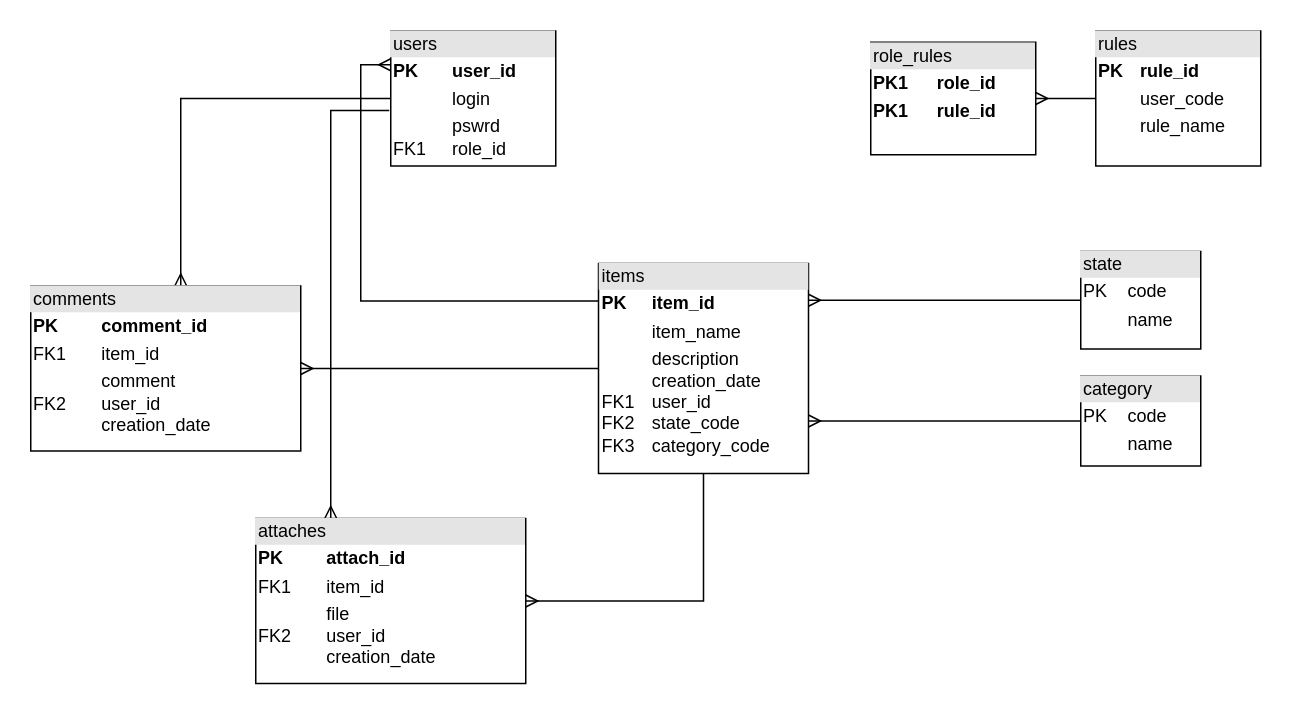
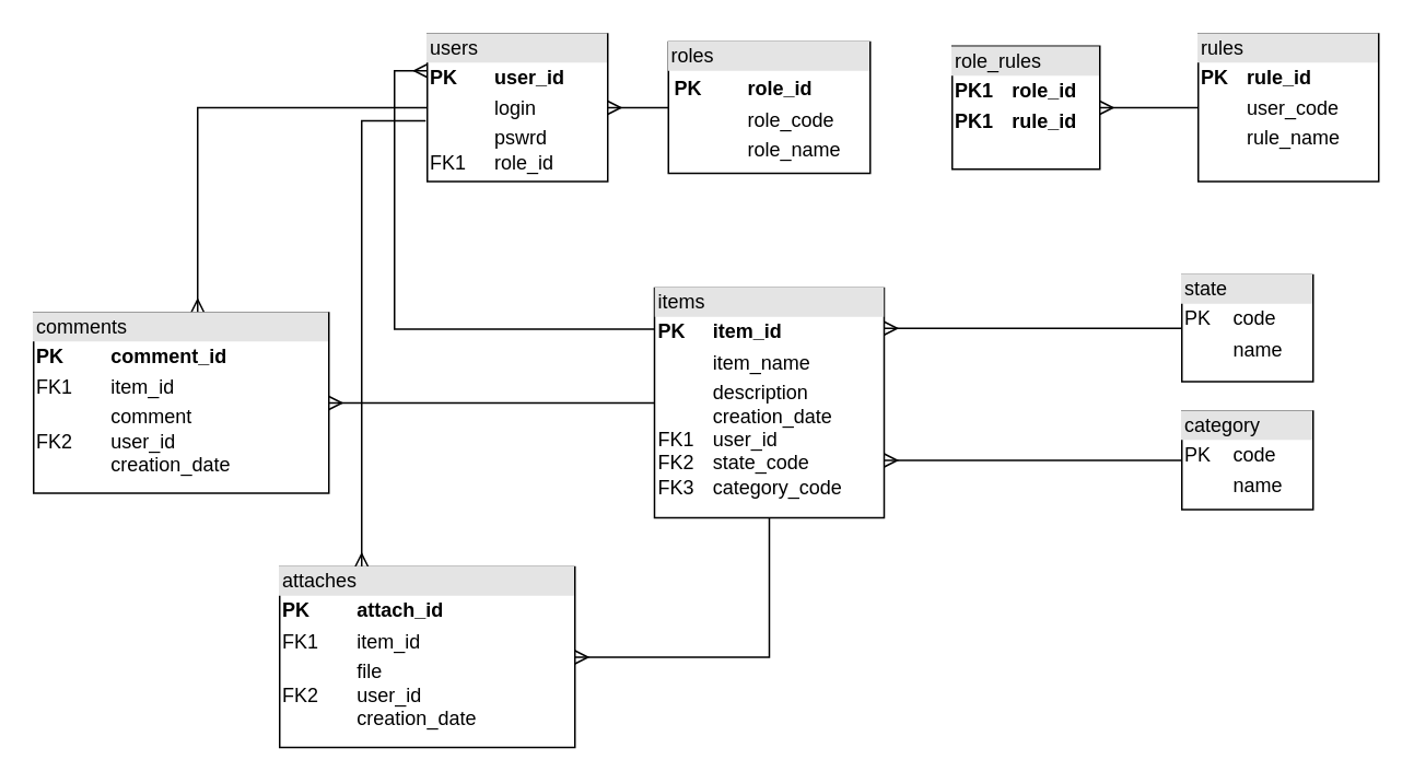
  <mxCell id="0" />
  <mxCell id="1" parent="0" />
+ <mxCell id="2" value="" style="edgeStyle=orthogonalEdgeStyle;rounded=0;orthogonalLoop=1;jettySize=auto;html=1;startArrow=ERmany;startFill=0;endArrow=none;endFill=0;noEdgeStyle=1;orthogonal=1;" parent="1" source="3" target="5" edge="1"><mxGeometry relative="1" as="geometry"><Array as="points"><mxPoint x="382" y="65" /><mxPoint x="458" y="65" /></Array></mxGeometry></mxCell>
  <mxCell id="3" value="&lt;div style=&quot;box-sizing: border-box ; width: 100% ; background: #e4e4e4 ; padding: 2px&quot;&gt;users&lt;/div&gt;&lt;table style=&quot;width: 100% ; font-size: 1em&quot; cellpadding=&quot;2&quot; cellspacing=&quot;0&quot;&gt;&lt;tbody&gt;&lt;tr&gt;&lt;td&gt;&lt;b&gt;PK&lt;/b&gt;&lt;/td&gt;&lt;td&gt;&lt;b&gt;user_id&lt;/b&gt;&lt;/td&gt;&lt;/tr&gt;&lt;tr&gt;&lt;td&gt;&lt;br&gt;&lt;/td&gt;&lt;td&gt;login&lt;/td&gt;&lt;/tr&gt;&lt;tr&gt;&lt;td&gt;&lt;br&gt;FK1&lt;/td&gt;&lt;td&gt;pswrd&lt;br&gt;role_id&lt;br&gt;&lt;/td&gt;&lt;/tr&gt;&lt;/tbody&gt;&lt;/table&gt;" style="verticalAlign=top;align=left;overflow=fill;html=1;" parent="1" vertex="1"><mxGeometry x="260" y="20" width="110" height="90" as="geometry" /></mxCell>
  <mxCell id="4" value="&lt;div style=&quot;box-sizing: border-box ; width: 100% ; background: #e4e4e4 ; padding: 2px&quot;&gt;rules&lt;/div&gt;&lt;table style=&quot;width: 100% ; font-size: 1em&quot; cellpadding=&quot;2&quot; cellspacing=&quot;0&quot;&gt;&lt;tbody&gt;&lt;tr&gt;&lt;td&gt;&lt;b&gt;PK&lt;/b&gt;&lt;/td&gt;&lt;td&gt;&lt;b&gt;rule_id&lt;/b&gt;&lt;/td&gt;&lt;/tr&gt;&lt;tr&gt;&lt;td&gt;&lt;br&gt;&lt;/td&gt;&lt;td&gt;user_code&lt;/td&gt;&lt;/tr&gt;&lt;tr&gt;&lt;td&gt;&lt;/td&gt;&lt;td&gt;rule_name&lt;/td&gt;&lt;/tr&gt;&lt;/tbody&gt;&lt;/table&gt;" style="verticalAlign=top;align=left;overflow=fill;html=1;" parent="1" vertex="1"><mxGeometry x="730" y="20" width="110" height="90" as="geometry" /></mxCell>
+ <mxCell id="5" value="&lt;div style=&quot;box-sizing: border-box ; width: 100% ; background: #e4e4e4 ; padding: 2px&quot;&gt;roles&lt;/div&gt;&lt;table style=&quot;width: 100% ; font-size: 1em&quot; cellpadding=&quot;2&quot; cellspacing=&quot;0&quot;&gt;&lt;tbody&gt;&lt;tr&gt;&lt;td&gt;&lt;table cellpadding=&quot;2&quot; cellspacing=&quot;0&quot; style=&quot;font-size: 1em ; width: 176px&quot;&gt;&lt;tbody&gt;&lt;tr&gt;&lt;td&gt;&lt;b&gt;PK&lt;/b&gt;&lt;/td&gt;&lt;td&gt;&lt;b&gt;role_id&lt;/b&gt;&lt;/td&gt;&lt;/tr&gt;&lt;tr&gt;&lt;td&gt;&lt;br&gt;&lt;/td&gt;&lt;td&gt;role_code&lt;/td&gt;&lt;/tr&gt;&lt;tr&gt;&lt;td&gt;&lt;/td&gt;&lt;td&gt;role_name&lt;/td&gt;&lt;/tr&gt;&lt;/tbody&gt;&lt;/table&gt;&lt;/td&gt;&lt;td&gt;&lt;/td&gt;&lt;/tr&gt;&lt;/tbody&gt;&lt;/table&gt;" style="verticalAlign=top;align=left;overflow=fill;html=1;" parent="1" vertex="1"><mxGeometry x="407" y="25" width="123" height="80" as="geometry" /></mxCell>
  <mxCell id="6" value="" style="edgeStyle=orthogonalEdgeStyle;rounded=0;orthogonalLoop=1;jettySize=auto;html=1;startArrow=ERmany;startFill=0;endArrow=none;endFill=0;" parent="1" source="7" target="4" edge="1"><mxGeometry relative="1" as="geometry" /></mxCell>
- <mxCell id="7" value="&lt;div style=&quot;box-sizing: border-box ; width: 100% ; background: #e4e4e4 ; padding: 2px&quot;&gt;role_rules&lt;/div&gt;&lt;table style=&quot;width: 100% ; font-size: 1em&quot; cellpadding=&quot;2&quot; cellspacing=&quot;0&quot;&gt;&lt;tbody&gt;&lt;tr&gt;&lt;td&gt;&lt;b&gt;PK1&lt;/b&gt;&lt;/td&gt;&lt;td&gt;&lt;b&gt;role_id&lt;/b&gt;&lt;/td&gt;&lt;/tr&gt;&lt;tr&gt;&lt;td&gt;&lt;b&gt;PK1&lt;/b&gt;&lt;/td&gt;&lt;td&gt;&lt;b&gt;rule_id&lt;/b&gt;&lt;/td&gt;&lt;/tr&gt;&lt;tr&gt;&lt;td&gt;&lt;/td&gt;&lt;td&gt;&lt;br&gt;&lt;/td&gt;&lt;/tr&gt;&lt;/tbody&gt;&lt;/table&gt;" style="verticalAlign=top;align=left;overflow=fill;html=1;" parent="1" vertex="1"><mxGeometry x="580" y="27.5" width="110" height="75" as="geometry" /></mxCell>
+ <mxCell id="7" value="&lt;div style=&quot;box-sizing: border-box ; width: 100% ; background: #e4e4e4 ; padding: 2px&quot;&gt;role_rules&lt;/div&gt;&lt;table style=&quot;width: 100% ; font-size: 1em&quot; cellpadding=&quot;2&quot; cellspacing=&quot;0&quot;&gt;&lt;tbody&gt;&lt;tr&gt;&lt;td&gt;&lt;b&gt;PK1&lt;/b&gt;&lt;/td&gt;&lt;td&gt;&lt;b&gt;role_id&lt;/b&gt;&lt;/td&gt;&lt;/tr&gt;&lt;tr&gt;&lt;td&gt;&lt;b&gt;PK1&lt;/b&gt;&lt;/td&gt;&lt;td&gt;&lt;b&gt;rule_id&lt;/b&gt;&lt;/td&gt;&lt;/tr&gt;&lt;tr&gt;&lt;td&gt;&lt;/td&gt;&lt;td&gt;&lt;br&gt;&lt;/td&gt;&lt;/tr&gt;&lt;/tbody&gt;&lt;/table&gt;" style="verticalAlign=top;align=left;overflow=fill;html=1;" parent="1" vertex="1"><mxGeometry x="580" y="27.5" width="90" height="75" as="geometry" /></mxCell>
  <mxCell id="8" style="edgeStyle=orthogonalEdgeStyle;rounded=0;orthogonalLoop=1;jettySize=auto;html=1;entryX=0;entryY=0.25;entryDx=0;entryDy=0;endArrow=ERmany;endFill=0;" edge="1" parent="1" source="9" target="3"><mxGeometry relative="1" as="geometry"><Array as="points"><mxPoint x="240" y="200" /><mxPoint x="240" y="43" /></Array></mxGeometry></mxCell>
  <mxCell id="9" value="&lt;div style=&quot;box-sizing: border-box ; width: 100% ; background: #e4e4e4 ; padding: 2px&quot;&gt;items&lt;/div&gt;&lt;table style=&quot;width: 100% ; font-size: 1em&quot; cellpadding=&quot;2&quot; cellspacing=&quot;0&quot;&gt;&lt;tbody&gt;&lt;tr&gt;&lt;td&gt;&lt;b&gt;PK&lt;/b&gt;&lt;/td&gt;&lt;td&gt;&lt;b&gt;item_id&lt;/b&gt;&lt;/td&gt;&lt;/tr&gt;&lt;tr&gt;&lt;td&gt;&lt;br&gt;&lt;/td&gt;&lt;td&gt;item_name&lt;/td&gt;&lt;/tr&gt;&lt;tr&gt;&lt;td&gt;&lt;br&gt;&lt;br&gt;FK1&lt;br&gt;FK2&lt;br&gt;FK3&lt;br&gt;&lt;/td&gt;&lt;td&gt;description&lt;br&gt;creation_date&lt;br&gt;user_id&lt;br&gt;state_code&lt;br&gt;category_code&lt;br&gt;&lt;/td&gt;&lt;/tr&gt;&lt;/tbody&gt;&lt;/table&gt;" style="verticalAlign=top;align=left;overflow=fill;html=1;" vertex="1" parent="1"><mxGeometry x="398.5" y="175" width="140" height="140" as="geometry" /></mxCell>
  <mxCell id="10" value="" style="edgeStyle=orthogonalEdgeStyle;rounded=0;orthogonalLoop=1;jettySize=auto;html=1;endArrow=none;endFill=0;startArrow=ERmany;startFill=0;" edge="1" parent="1" source="12" target="9"><mxGeometry relative="1" as="geometry" /></mxCell>
  <mxCell id="11" style="edgeStyle=orthogonalEdgeStyle;rounded=0;orthogonalLoop=1;jettySize=auto;html=1;endArrow=none;endFill=0;startArrow=ERmany;startFill=0;" edge="1" parent="1" source="12" target="3"><mxGeometry relative="1" as="geometry"><Array as="points"><mxPoint x="120" y="65" /></Array></mxGeometry></mxCell>
  <mxCell id="12" value="&lt;div style=&quot;box-sizing: border-box ; width: 100% ; background: #e4e4e4 ; padding: 2px&quot;&gt;comments&lt;/div&gt;&lt;table style=&quot;width: 100% ; font-size: 1em&quot; cellpadding=&quot;2&quot; cellspacing=&quot;0&quot;&gt;&lt;tbody&gt;&lt;tr&gt;&lt;td&gt;&lt;b&gt;PK&lt;/b&gt;&lt;/td&gt;&lt;td&gt;&lt;b&gt;comment_id&lt;/b&gt;&lt;/td&gt;&lt;/tr&gt;&lt;tr&gt;&lt;td&gt;FK1&lt;br&gt;&lt;/td&gt;&lt;td&gt;item_id&lt;/td&gt;&lt;/tr&gt;&lt;tr&gt;&lt;td&gt;FK2&lt;/td&gt;&lt;td&gt;comment&lt;br&gt;user_id&lt;br&gt;creation_date&lt;br&gt;&lt;/td&gt;&lt;/tr&gt;&lt;/tbody&gt;&lt;/table&gt;" style="verticalAlign=top;align=left;overflow=fill;html=1;" vertex="1" parent="1"><mxGeometry x="20" y="190" width="180" height="110" as="geometry" /></mxCell>
  <mxCell id="13" style="edgeStyle=orthogonalEdgeStyle;rounded=0;orthogonalLoop=1;jettySize=auto;html=1;entryX=-0.009;entryY=0.589;entryDx=0;entryDy=0;entryPerimeter=0;startArrow=ERmany;startFill=0;endArrow=none;endFill=0;" edge="1" parent="1" source="15" target="3"><mxGeometry relative="1" as="geometry"><Array as="points"><mxPoint x="220" y="73" /></Array></mxGeometry></mxCell>
  <mxCell id="14" style="edgeStyle=orthogonalEdgeStyle;rounded=0;orthogonalLoop=1;jettySize=auto;html=1;startArrow=ERmany;startFill=0;endArrow=none;endFill=0;" edge="1" parent="1" source="15" target="9"><mxGeometry relative="1" as="geometry" /></mxCell>
  <mxCell id="15" value="&lt;div style=&quot;box-sizing: border-box ; width: 100% ; background: #e4e4e4 ; padding: 2px&quot;&gt;attaches&lt;/div&gt;&lt;table style=&quot;width: 100% ; font-size: 1em&quot; cellpadding=&quot;2&quot; cellspacing=&quot;0&quot;&gt;&lt;tbody&gt;&lt;tr&gt;&lt;td&gt;&lt;b&gt;PK&lt;/b&gt;&lt;/td&gt;&lt;td&gt;&lt;b&gt;attach_id&lt;/b&gt;&lt;br&gt;&lt;/td&gt;&lt;/tr&gt;&lt;tr&gt;&lt;td&gt;FK1&lt;br&gt;&lt;/td&gt;&lt;td&gt;item_id&lt;/td&gt;&lt;/tr&gt;&lt;tr&gt;&lt;td&gt;FK2&lt;/td&gt;&lt;td&gt;file&lt;br&gt;user_id&lt;br&gt;creation_date&lt;br&gt;&lt;/td&gt;&lt;/tr&gt;&lt;/tbody&gt;&lt;/table&gt;" style="verticalAlign=top;align=left;overflow=fill;html=1;" vertex="1" parent="1"><mxGeometry x="170" y="345" width="180" height="110" as="geometry" /></mxCell>
  <mxCell id="16" style="edgeStyle=orthogonalEdgeStyle;rounded=0;orthogonalLoop=1;jettySize=auto;html=1;startArrow=none;startFill=0;endArrow=ERmany;endFill=0;" edge="1" parent="1" source="17" target="9"><mxGeometry relative="1" as="geometry"><Array as="points"><mxPoint x="580" y="200" /><mxPoint x="580" y="200" /></Array></mxGeometry></mxCell>
  <mxCell id="17" value="&lt;div style=&quot;box-sizing: border-box ; width: 100% ; background: #e4e4e4 ; padding: 2px&quot;&gt;state&lt;/div&gt;&lt;table style=&quot;width: 100% ; font-size: 1em&quot; cellpadding=&quot;2&quot; cellspacing=&quot;0&quot;&gt;&lt;tbody&gt;&lt;tr&gt;&lt;td&gt;PK&lt;/td&gt;&lt;td&gt;code&lt;/td&gt;&lt;/tr&gt;&lt;tr&gt;&lt;td&gt;&lt;br&gt;&lt;/td&gt;&lt;td&gt;name&lt;/td&gt;&lt;/tr&gt;&lt;tr&gt;&lt;td&gt;&lt;/td&gt;&lt;td&gt;&lt;br&gt;&lt;/td&gt;&lt;/tr&gt;&lt;/tbody&gt;&lt;/table&gt;" style="verticalAlign=top;align=left;overflow=fill;html=1;" vertex="1" parent="1"><mxGeometry x="720" y="167" width="80" height="65" as="geometry" /></mxCell>
  <mxCell id="18" style="edgeStyle=orthogonalEdgeStyle;rounded=0;orthogonalLoop=1;jettySize=auto;html=1;entryX=1;entryY=0.75;entryDx=0;entryDy=0;startArrow=none;startFill=0;endArrow=ERmany;endFill=0;" edge="1" parent="1" source="19" target="9"><mxGeometry relative="1" as="geometry" /></mxCell>
  <mxCell id="19" value="&lt;div style=&quot;box-sizing: border-box ; width: 100% ; background: #e4e4e4 ; padding: 2px&quot;&gt;category&lt;/div&gt;&lt;table style=&quot;width: 100% ; font-size: 1em&quot; cellpadding=&quot;2&quot; cellspacing=&quot;0&quot;&gt;&lt;tbody&gt;&lt;tr&gt;&lt;td&gt;PK&lt;/td&gt;&lt;td&gt;code&lt;/td&gt;&lt;/tr&gt;&lt;tr&gt;&lt;td&gt;&lt;br&gt;&lt;/td&gt;&lt;td&gt;name&lt;/td&gt;&lt;/tr&gt;&lt;tr&gt;&lt;td&gt;&lt;/td&gt;&lt;td&gt;&lt;br&gt;&lt;/td&gt;&lt;/tr&gt;&lt;/tbody&gt;&lt;/table&gt;" style="verticalAlign=top;align=left;overflow=fill;html=1;" vertex="1" parent="1"><mxGeometry x="720" y="250" width="80" height="60" as="geometry" /></mxCell>
